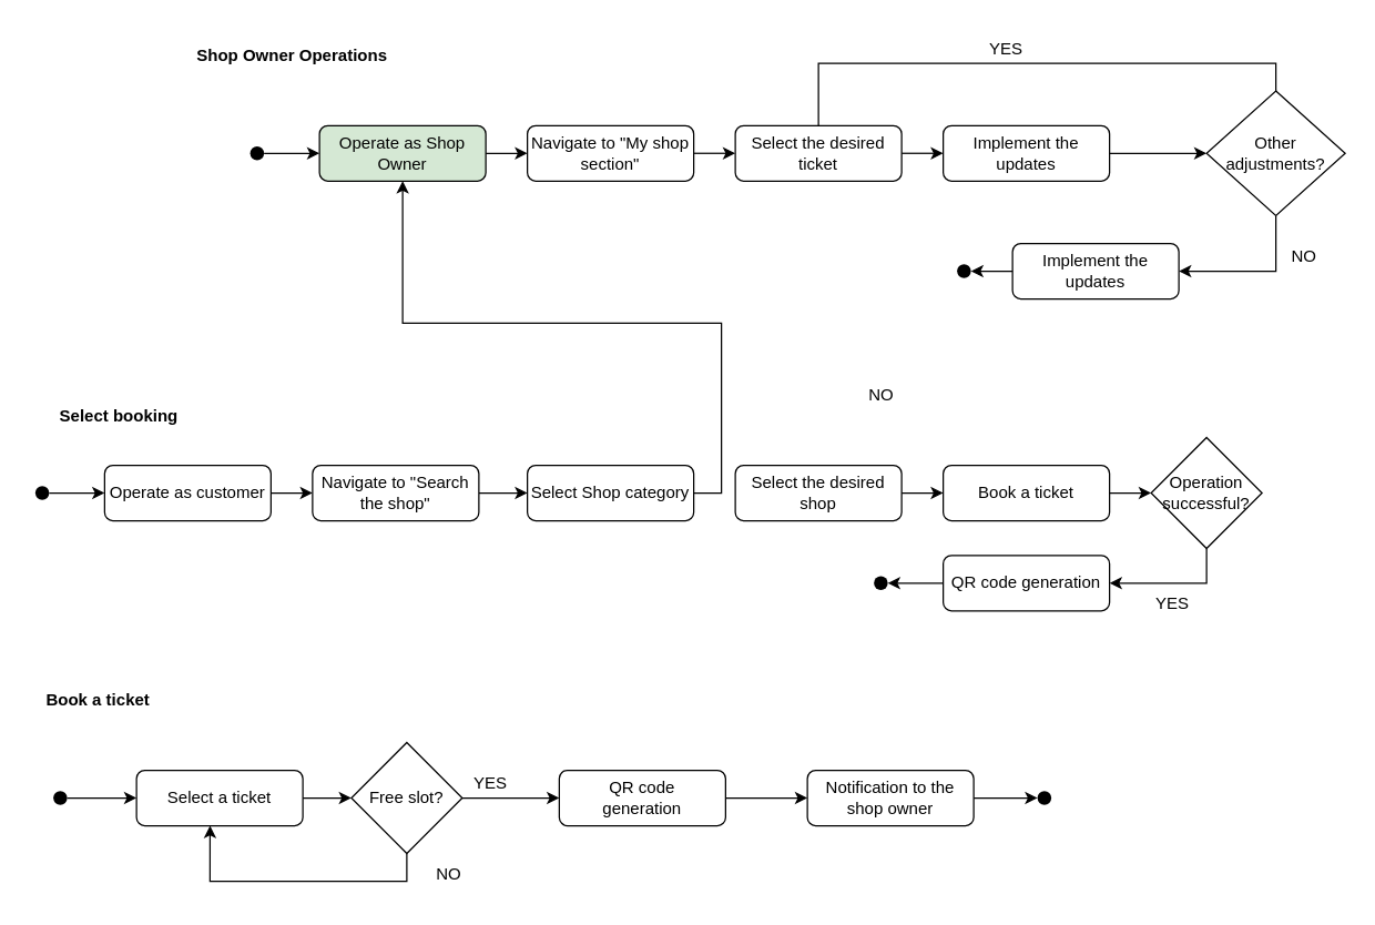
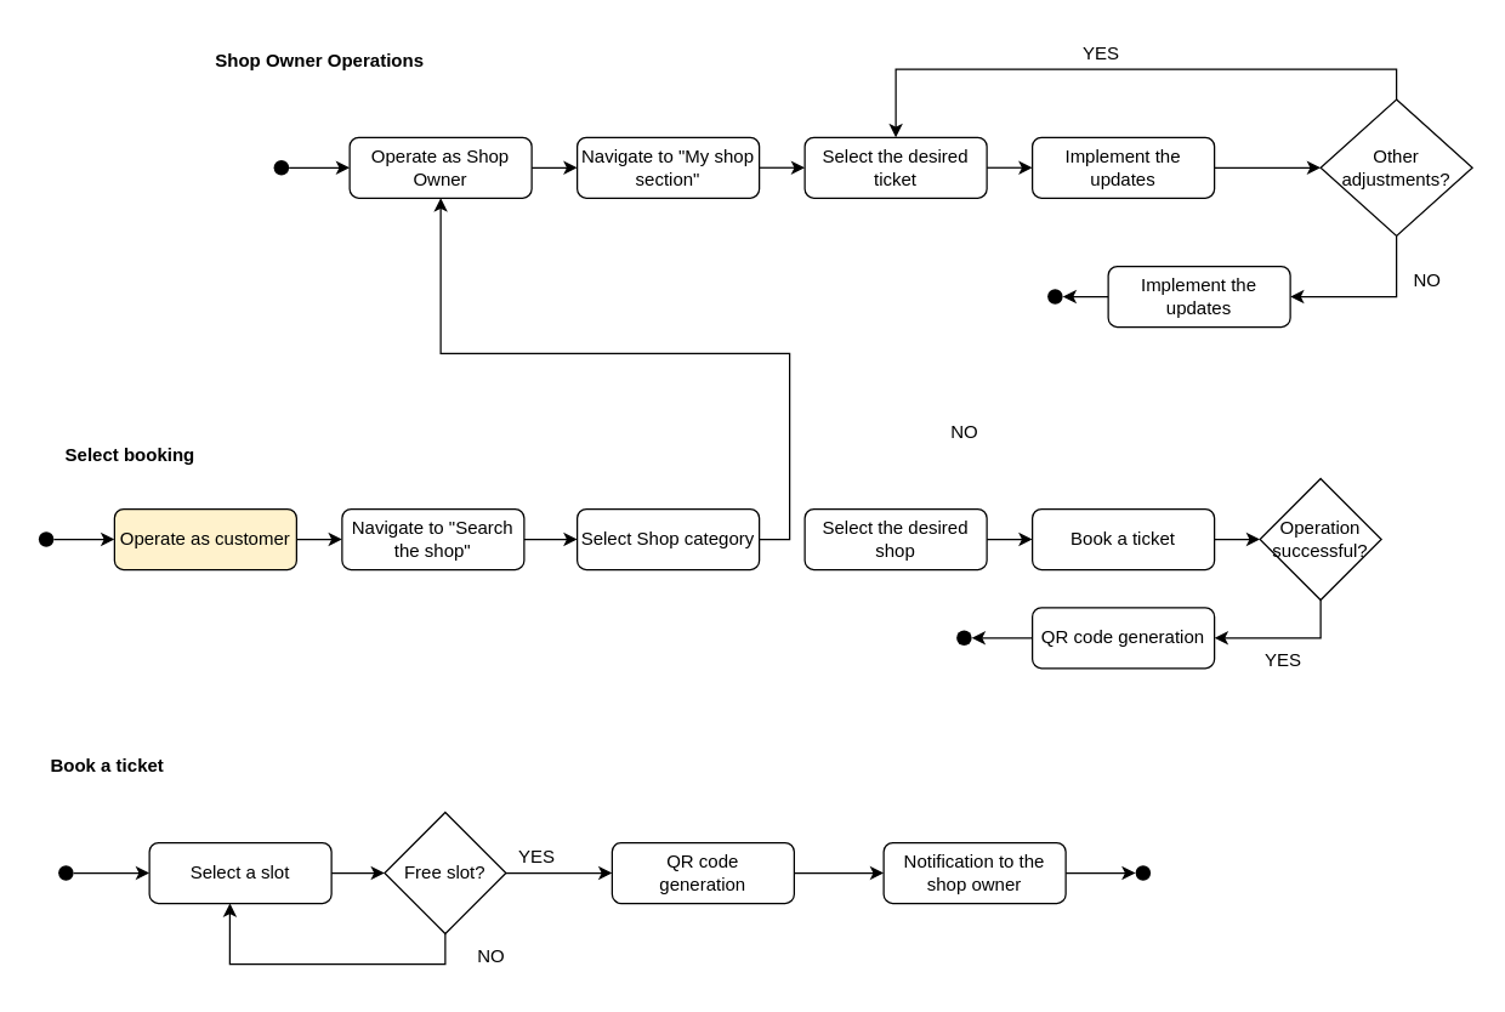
  <mxCell id="0" />
  <mxCell id="1" parent="0" />
  <mxCell id="2" style="edgeStyle=orthogonalEdgeStyle;rounded=0;orthogonalLoop=1;jettySize=auto;html=1;entryX=0;entryY=0.5;entryDx=0;entryDy=0;" parent="1" source="3" target="7" edge="1"><mxGeometry relative="1" as="geometry"><mxPoint x="400" y="110" as="targetPoint" /></mxGeometry></mxCell>
- <mxCell id="3" value="Operate as Shop Owner" style="rounded=1;whiteSpace=wrap;html=1;fontSize=12;glass=0;strokeWidth=1;shadow=0;fillColor=#d5e8d4;" parent="1" vertex="1"><mxGeometry x="230" y="90" width="120" height="40" as="geometry" /></mxCell>
+ <mxCell id="3" value="Operate as Shop Owner" style="rounded=1;whiteSpace=wrap;html=1;fontSize=12;glass=0;strokeWidth=1;shadow=0;" parent="1" vertex="1"><mxGeometry x="230" y="90" width="120" height="40" as="geometry" /></mxCell>
  <mxCell id="4" style="edgeStyle=orthogonalEdgeStyle;rounded=0;orthogonalLoop=1;jettySize=auto;html=1;entryX=0;entryY=0.5;entryDx=0;entryDy=0;" parent="1" source="5" target="3" edge="1"><mxGeometry relative="1" as="geometry" /></mxCell>
  <mxCell id="5" value="" style="shape=ellipse;fillColor=#000000;strokeColor=none;html=1;sketch=0;" parent="1" vertex="1"><mxGeometry x="180" y="105" width="10" height="10" as="geometry" /></mxCell>
  <mxCell id="6" style="edgeStyle=orthogonalEdgeStyle;rounded=0;orthogonalLoop=1;jettySize=auto;html=1;" parent="1" source="7" edge="1"><mxGeometry relative="1" as="geometry"><mxPoint x="530" y="110" as="targetPoint" /></mxGeometry></mxCell>
  <mxCell id="7" value="Navigate to &quot;My shop section&quot;" style="rounded=1;whiteSpace=wrap;html=1;fontSize=12;glass=0;strokeWidth=1;shadow=0;" parent="1" vertex="1"><mxGeometry x="380" y="90" width="120" height="40" as="geometry" /></mxCell>
  <mxCell id="8" style="edgeStyle=orthogonalEdgeStyle;rounded=0;orthogonalLoop=1;jettySize=auto;html=1;" parent="1" source="9" edge="1"><mxGeometry relative="1" as="geometry"><mxPoint x="680" y="110" as="targetPoint" /></mxGeometry></mxCell>
  <mxCell id="9" value="Select the desired ticket" style="rounded=1;whiteSpace=wrap;html=1;fontSize=12;glass=0;strokeWidth=1;shadow=0;" parent="1" vertex="1"><mxGeometry x="530" y="90" width="120" height="40" as="geometry" /></mxCell>
  <mxCell id="10" style="edgeStyle=orthogonalEdgeStyle;rounded=0;orthogonalLoop=1;jettySize=auto;html=1;exitX=1;exitY=0.5;exitDx=0;exitDy=0;entryX=0;entryY=0.5;entryDx=0;entryDy=0;" parent="1" source="11" target="15" edge="1"><mxGeometry relative="1" as="geometry" /></mxCell>
  <mxCell id="11" value="Implement the updates" style="rounded=1;whiteSpace=wrap;html=1;fontSize=12;glass=0;strokeWidth=1;shadow=0;" parent="1" vertex="1"><mxGeometry x="680" y="90" width="120" height="40" as="geometry" /></mxCell>
  <mxCell id="12" style="edgeStyle=orthogonalEdgeStyle;rounded=0;orthogonalLoop=1;jettySize=auto;html=1;entryX=0.5;entryY=0;entryDx=0;entryDy=0;startArrow=none;" parent="1" edge="1"><mxGeometry relative="1" as="geometry"><mxPoint x="870" y="210" as="targetPoint" /><mxPoint x="870" y="210" as="sourcePoint" /></mxGeometry></mxCell>
- <mxCell id="13" style="edgeStyle=orthogonalEdgeStyle;rounded=0;orthogonalLoop=1;jettySize=auto;html=1;exitX=0.5;exitY=0;exitDx=0;exitDy=0;entryX=0.5;entryY=0;entryDx=0;entryDy=0;endArrow=none;" parent="1" source="15" target="9" edge="1"><mxGeometry relative="1" as="geometry" /></mxCell>
+ <mxCell id="13" style="edgeStyle=orthogonalEdgeStyle;rounded=0;orthogonalLoop=1;jettySize=auto;html=1;exitX=0.5;exitY=0;exitDx=0;exitDy=0;entryX=0.5;entryY=0;entryDx=0;entryDy=0;" parent="1" source="15" target="9" edge="1"><mxGeometry relative="1" as="geometry" /></mxCell>
  <mxCell id="14" style="edgeStyle=orthogonalEdgeStyle;rounded=0;orthogonalLoop=1;jettySize=auto;html=1;exitX=0.5;exitY=1;exitDx=0;exitDy=0;entryX=1;entryY=0.5;entryDx=0;entryDy=0;" parent="1" source="15" target="32" edge="1"><mxGeometry relative="1" as="geometry" /></mxCell>
  <mxCell id="15" value="Other adjustments?" style="rhombus;whiteSpace=wrap;html=1;" parent="1" vertex="1"><mxGeometry x="870" y="65" width="100" height="90" as="geometry" /></mxCell>
  <mxCell id="16" value="YES" style="text;html=1;align=center;verticalAlign=middle;resizable=0;points=[];autosize=1;strokeColor=none;fillColor=none;" parent="1" vertex="1"><mxGeometry x="700" width="50" height="30" as="geometry" y="20" /></mxCell>
  <mxCell id="17" value="NO" style="text;html=1;align=center;verticalAlign=middle;resizable=0;points=[];autosize=1;strokeColor=none;fillColor=none;" parent="1" vertex="1"><mxGeometry x="920" y="170" width="40" height="30" as="geometry" /></mxCell>
  <mxCell id="18" style="edgeStyle=orthogonalEdgeStyle;rounded=0;orthogonalLoop=1;jettySize=auto;html=1;entryX=0;entryY=0.5;entryDx=0;entryDy=0;" parent="1" source="19" target="21" edge="1"><mxGeometry relative="1" as="geometry" /></mxCell>
  <mxCell id="19" value="" style="shape=ellipse;fillColor=#000000;strokeColor=none;html=1;sketch=0;" parent="1" vertex="1"><mxGeometry x="25" y="350" width="10" height="10" as="geometry" /></mxCell>
  <mxCell id="20" style="edgeStyle=orthogonalEdgeStyle;rounded=0;orthogonalLoop=1;jettySize=auto;html=1;entryX=0;entryY=0.5;entryDx=0;entryDy=0;" parent="1" source="21" target="23" edge="1"><mxGeometry relative="1" as="geometry" /></mxCell>
- <mxCell id="21" value="Operate as customer" style="rounded=1;whiteSpace=wrap;html=1;fontSize=12;glass=0;strokeWidth=1;shadow=0;" parent="1" vertex="1"><mxGeometry x="75" y="335" width="120" height="40" as="geometry" /></mxCell>
+ <mxCell id="21" value="Operate as customer" style="rounded=1;whiteSpace=wrap;html=1;fontSize=12;glass=0;strokeWidth=1;shadow=0;fillColor=#fff2cc;" parent="1" vertex="1"><mxGeometry x="75" y="335" width="120" height="40" as="geometry" /></mxCell>
  <mxCell id="22" style="edgeStyle=orthogonalEdgeStyle;rounded=0;orthogonalLoop=1;jettySize=auto;html=1;exitX=1;exitY=0.5;exitDx=0;exitDy=0;entryX=0;entryY=0.5;entryDx=0;entryDy=0;" parent="1" source="23" target="55" edge="1"><mxGeometry relative="1" as="geometry" /></mxCell>
  <mxCell id="23" value="Navigate to &quot;Search the shop&quot;" style="rounded=1;whiteSpace=wrap;html=1;fontSize=12;glass=0;strokeWidth=1;shadow=0;" parent="1" vertex="1"><mxGeometry x="225" y="335" width="120" height="40" as="geometry" /></mxCell>
  <mxCell id="24" style="edgeStyle=orthogonalEdgeStyle;rounded=0;orthogonalLoop=1;jettySize=auto;html=1;entryX=0;entryY=0.5;entryDx=0;entryDy=0;" parent="1" source="25" target="27" edge="1"><mxGeometry relative="1" as="geometry" /></mxCell>
  <mxCell id="25" value="Select the desired shop" style="rounded=1;whiteSpace=wrap;html=1;fontSize=12;glass=0;strokeWidth=1;shadow=0;" parent="1" vertex="1"><mxGeometry x="530" y="335" width="120" height="40" as="geometry" /></mxCell>
  <mxCell id="26" style="edgeStyle=orthogonalEdgeStyle;rounded=0;orthogonalLoop=1;jettySize=auto;html=1;entryX=0;entryY=0.5;entryDx=0;entryDy=0;" parent="1" source="27" target="29" edge="1"><mxGeometry relative="1" as="geometry" /></mxCell>
  <mxCell id="27" value="Book a ticket" style="rounded=1;whiteSpace=wrap;html=1;fontSize=12;glass=0;strokeWidth=1;shadow=0;" parent="1" vertex="1"><mxGeometry x="680" y="335" width="120" height="40" as="geometry" /></mxCell>
  <mxCell id="28" style="edgeStyle=orthogonalEdgeStyle;rounded=0;orthogonalLoop=1;jettySize=auto;html=1;entryX=1;entryY=0.5;entryDx=0;entryDy=0;" parent="1" source="29" target="34" edge="1"><mxGeometry relative="1" as="geometry"><mxPoint x="780" y="420" as="targetPoint" /><Array as="points"><mxPoint x="870" y="420" /></Array></mxGeometry></mxCell>
  <mxCell id="29" value="Operation successful?" style="rhombus;whiteSpace=wrap;html=1;" parent="1" vertex="1"><mxGeometry x="830" y="315" width="80" height="80" as="geometry" /></mxCell>
  <mxCell id="30" value="" style="shape=ellipse;fillColor=#000000;strokeColor=none;html=1;sketch=0;" parent="1" vertex="1"><mxGeometry x="690" y="190" width="10" height="10" as="geometry" /></mxCell>
  <mxCell id="31" style="edgeStyle=orthogonalEdgeStyle;rounded=0;orthogonalLoop=1;jettySize=auto;html=1;entryX=1;entryY=0.5;entryDx=0;entryDy=0;" parent="1" source="32" target="30" edge="1"><mxGeometry relative="1" as="geometry" /></mxCell>
  <mxCell id="32" value="Implement the updates" style="rounded=1;whiteSpace=wrap;html=1;fontSize=12;glass=0;strokeWidth=1;shadow=0;" parent="1" vertex="1"><mxGeometry x="730" y="175" width="120" height="40" as="geometry" /></mxCell>
  <mxCell id="33" style="edgeStyle=orthogonalEdgeStyle;rounded=0;orthogonalLoop=1;jettySize=auto;html=1;entryX=1;entryY=0.5;entryDx=0;entryDy=0;" parent="1" source="34" target="35" edge="1"><mxGeometry relative="1" as="geometry"><mxPoint x="650" y="420" as="targetPoint" /></mxGeometry></mxCell>
  <mxCell id="34" value="QR code generation" style="rounded=1;whiteSpace=wrap;html=1;fontSize=12;glass=0;strokeWidth=1;shadow=0;" parent="1" vertex="1"><mxGeometry x="680" y="400" width="120" height="40" as="geometry" /></mxCell>
  <mxCell id="35" value="" style="shape=ellipse;fillColor=#000000;strokeColor=none;html=1;sketch=0;" parent="1" vertex="1"><mxGeometry x="630" y="415" width="10" height="10" as="geometry" /></mxCell>
  <mxCell id="36" style="edgeStyle=orthogonalEdgeStyle;rounded=0;orthogonalLoop=1;jettySize=auto;html=1;entryX=0;entryY=0.5;entryDx=0;entryDy=0;" parent="1" source="37" target="45" edge="1"><mxGeometry relative="1" as="geometry"><mxPoint x="248" y="575" as="targetPoint" /></mxGeometry></mxCell>
- <mxCell id="37" value="Select a ticket" style="rounded=1;whiteSpace=wrap;html=1;fontSize=12;glass=0;strokeWidth=1;shadow=0;" parent="1" vertex="1"><mxGeometry x="98" y="555" width="120" height="40" as="geometry" /></mxCell>
+ <mxCell id="37" value="Select a slot" style="rounded=1;whiteSpace=wrap;html=1;fontSize=12;glass=0;strokeWidth=1;shadow=0;" parent="1" vertex="1"><mxGeometry x="98" y="555" width="120" height="40" as="geometry" /></mxCell>
  <mxCell id="38" value="NO" style="text;html=1;align=center;verticalAlign=middle;resizable=0;points=[];autosize=1;strokeColor=none;fillColor=none;" parent="1" vertex="1"><mxGeometry x="615" y="270" width="40" height="30" as="geometry" /></mxCell>
  <mxCell id="39" value="YES" style="text;html=1;align=center;verticalAlign=middle;resizable=0;points=[];autosize=1;strokeColor=none;fillColor=none;" parent="1" vertex="1"><mxGeometry x="820" y="420" width="50" height="30" as="geometry" /></mxCell>
  <mxCell id="40" value="NO" style="text;html=1;align=center;verticalAlign=middle;resizable=0;points=[];autosize=1;strokeColor=none;fillColor=none;" parent="1" vertex="1"><mxGeometry x="303" y="615" width="40" height="30" as="geometry" /></mxCell>
  <mxCell id="41" style="edgeStyle=orthogonalEdgeStyle;rounded=0;orthogonalLoop=1;jettySize=auto;html=1;exitX=1;exitY=0.5;exitDx=0;exitDy=0;entryX=0;entryY=0.5;entryDx=0;entryDy=0;" parent="1" source="42" target="50" edge="1"><mxGeometry relative="1" as="geometry" /></mxCell>
  <mxCell id="42" value="QR code&lt;br&gt;generation" style="rounded=1;whiteSpace=wrap;html=1;fontSize=12;glass=0;strokeWidth=1;shadow=0;" parent="1" vertex="1"><mxGeometry x="403" y="555" width="120" height="40" as="geometry" /></mxCell>
  <mxCell id="43" style="edgeStyle=orthogonalEdgeStyle;rounded=0;orthogonalLoop=1;jettySize=auto;html=1;entryX=0;entryY=0.5;entryDx=0;entryDy=0;" parent="1" source="45" target="42" edge="1"><mxGeometry relative="1" as="geometry"><mxPoint x="368" y="575" as="targetPoint" /></mxGeometry></mxCell>
  <mxCell id="44" style="edgeStyle=orthogonalEdgeStyle;rounded=0;orthogonalLoop=1;jettySize=auto;html=1;exitX=0.5;exitY=1;exitDx=0;exitDy=0;entryX=0.442;entryY=1;entryDx=0;entryDy=0;entryPerimeter=0;" parent="1" source="45" target="37" edge="1"><mxGeometry relative="1" as="geometry" /></mxCell>
  <mxCell id="45" value="Free slot?" style="rhombus;whiteSpace=wrap;html=1;" parent="1" vertex="1"><mxGeometry x="253" y="535" width="80" height="80" as="geometry" /></mxCell>
  <mxCell id="46" style="edgeStyle=orthogonalEdgeStyle;rounded=0;orthogonalLoop=1;jettySize=auto;html=1;entryX=0;entryY=0.5;entryDx=0;entryDy=0;" parent="1" source="47" target="37" edge="1"><mxGeometry relative="1" as="geometry"><mxPoint x="-52" y="575" as="targetPoint" /></mxGeometry></mxCell>
  <mxCell id="47" value="" style="shape=ellipse;fillColor=#000000;strokeColor=none;html=1;sketch=0;" parent="1" vertex="1"><mxGeometry x="38" y="570" width="10" height="10" as="geometry" /></mxCell>
  <mxCell id="48" value="YES" style="text;html=1;align=center;verticalAlign=middle;resizable=0;points=[];autosize=1;strokeColor=none;fillColor=none;" parent="1" vertex="1"><mxGeometry x="328" y="550" width="50" height="30" as="geometry" /></mxCell>
  <mxCell id="49" style="edgeStyle=orthogonalEdgeStyle;rounded=0;orthogonalLoop=1;jettySize=auto;html=1;exitX=1;exitY=0.5;exitDx=0;exitDy=0;entryX=0;entryY=0.5;entryDx=0;entryDy=0;" parent="1" source="50" target="56" edge="1"><mxGeometry relative="1" as="geometry" /></mxCell>
  <mxCell id="50" value="Notification to the shop owner" style="rounded=1;whiteSpace=wrap;html=1;fontSize=12;glass=0;strokeWidth=1;shadow=0;" parent="1" vertex="1"><mxGeometry x="582" y="555" width="120" height="40" as="geometry" /></mxCell>
  <mxCell id="51" value="&lt;b&gt;Shop Owner Operations&lt;/b&gt;" style="text;html=1;align=center;verticalAlign=middle;resizable=0;points=[];autosize=1;strokeColor=none;fillColor=none;" parent="1" vertex="1"><mxGeometry x="130" y="25" width="160" height="30" as="geometry" /></mxCell>
  <mxCell id="52" value="&lt;b&gt;Select booking&lt;/b&gt;" style="text;html=1;align=center;verticalAlign=middle;resizable=0;points=[];autosize=1;strokeColor=none;fillColor=none;" parent="1" vertex="1"><mxGeometry x="20" y="285" width="130" height="30" as="geometry" /></mxCell>
  <mxCell id="53" value="&lt;b&gt;Book a ticket&lt;/b&gt;" style="text;html=1;align=center;verticalAlign=middle;resizable=0;points=[];autosize=1;strokeColor=none;fillColor=none;" parent="1" vertex="1"><mxGeometry x="20" y="490" width="100" height="30" as="geometry" /></mxCell>
  <mxCell id="54" style="edgeStyle=orthogonalEdgeStyle;rounded=0;orthogonalLoop=1;jettySize=auto;html=1;exitX=1;exitY=0.5;exitDx=0;exitDy=0;" parent="1" source="55" target="3" edge="1"><mxGeometry relative="1" as="geometry" /></mxCell>
  <mxCell id="55" value="Select Shop category" style="rounded=1;whiteSpace=wrap;html=1;fontSize=12;glass=0;strokeWidth=1;shadow=0;" parent="1" vertex="1"><mxGeometry x="380" y="335" width="120" height="40" as="geometry" /></mxCell>
  <mxCell id="56" value="" style="shape=ellipse;fillColor=#000000;strokeColor=none;html=1;sketch=0;" parent="1" vertex="1"><mxGeometry x="748" y="570" width="10" height="10" as="geometry" /></mxCell>
